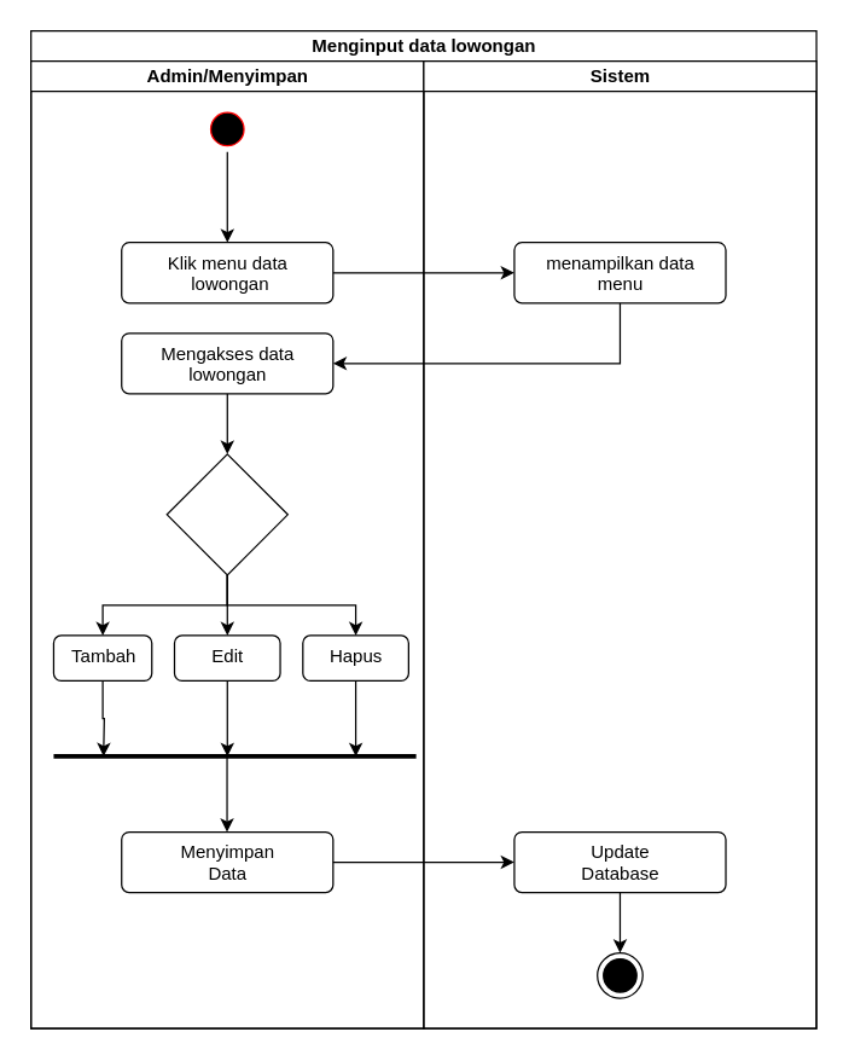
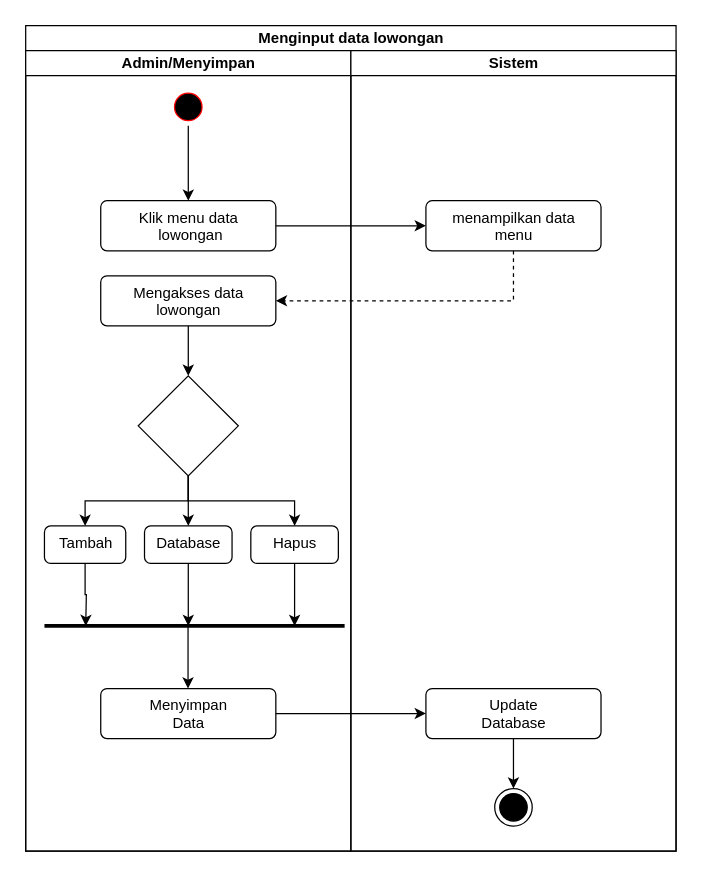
  <mxCell id="0" />
  <mxCell id="1" parent="0" />
  <mxCell id="2" value="Menginput data lowongan" style="swimlane;childLayout=stackLayout;resizeParent=1;resizeParentMax=0;startSize=20;html=1;" parent="1" vertex="1"><mxGeometry x="20" y="20" width="520" height="660" as="geometry" /></mxCell>
  <mxCell id="3" style="edgeStyle=orthogonalEdgeStyle;rounded=0;orthogonalLoop=1;jettySize=auto;html=1;exitX=1;exitY=0.5;exitDx=0;exitDy=0;entryX=0;entryY=0.5;entryDx=0;entryDy=0;" parent="2" source="8" target="22" edge="1"><mxGeometry relative="1" as="geometry" /></mxCell>
- <mxCell id="4" style="edgeStyle=orthogonalEdgeStyle;rounded=0;orthogonalLoop=1;jettySize=auto;html=1;exitX=0.5;exitY=1;exitDx=0;exitDy=0;entryX=1;entryY=0.5;entryDx=0;entryDy=0;" parent="2" source="22" target="10" edge="1"><mxGeometry relative="1" as="geometry" /></mxCell>
+ <mxCell id="4" style="edgeStyle=orthogonalEdgeStyle;rounded=0;orthogonalLoop=1;jettySize=auto;html=1;exitX=0.5;exitY=1;exitDx=0;exitDy=0;entryX=1;entryY=0.5;entryDx=0;entryDy=0;dashed=1;" parent="2" source="22" target="10" edge="1"><mxGeometry relative="1" as="geometry" /></mxCell>
  <mxCell id="5" value="Admin/Menyimpan" style="swimlane;startSize=20;html=1;" parent="2" vertex="1"><mxGeometry y="20" width="260" height="640" as="geometry" /></mxCell>
  <mxCell id="6" value="" style="edgeStyle=orthogonalEdgeStyle;rounded=0;orthogonalLoop=1;jettySize=auto;html=1;" edge="1" parent="5" source="7" target="8"><mxGeometry relative="1" as="geometry" /></mxCell>
  <mxCell id="7" value="" style="ellipse;html=1;shape=startState;fillColor=#000000;strokeColor=#ff0000;" parent="5" vertex="1"><mxGeometry x="115.0" y="30" width="30" height="30" as="geometry" /></mxCell>
  <mxCell id="8" value="Klik menu data&lt;br&gt;&amp;nbsp;lowongan" style="html=1;align=center;verticalAlign=top;rounded=1;absoluteArcSize=1;arcSize=10;dashed=0;" parent="5" vertex="1"><mxGeometry x="60.0" y="120" width="140" height="40" as="geometry" /></mxCell>
  <mxCell id="9" style="edgeStyle=orthogonalEdgeStyle;rounded=0;orthogonalLoop=1;jettySize=auto;html=1;exitX=0.5;exitY=1;exitDx=0;exitDy=0;entryX=0.5;entryY=0;entryDx=0;entryDy=0;" parent="5" source="10" target="14" edge="1"><mxGeometry relative="1" as="geometry" /></mxCell>
  <mxCell id="10" value="Mengakses data&lt;br&gt;lowongan" style="html=1;align=center;verticalAlign=top;rounded=1;absoluteArcSize=1;arcSize=10;dashed=0;" parent="5" vertex="1"><mxGeometry x="60" y="180" width="140" height="40" as="geometry" /></mxCell>
  <mxCell id="11" style="edgeStyle=orthogonalEdgeStyle;rounded=0;orthogonalLoop=1;jettySize=auto;html=1;exitX=0.5;exitY=1;exitDx=0;exitDy=0;entryX=0.5;entryY=0;entryDx=0;entryDy=0;" edge="1" parent="5" source="14" target="16"><mxGeometry relative="1" as="geometry" /></mxCell>
  <mxCell id="12" style="edgeStyle=orthogonalEdgeStyle;rounded=0;orthogonalLoop=1;jettySize=auto;html=1;exitX=0.5;exitY=1;exitDx=0;exitDy=0;entryX=0.5;entryY=0;entryDx=0;entryDy=0;" edge="1" parent="5" source="14" target="15"><mxGeometry relative="1" as="geometry" /></mxCell>
  <mxCell id="13" style="edgeStyle=orthogonalEdgeStyle;rounded=0;orthogonalLoop=1;jettySize=auto;html=1;exitX=0.5;exitY=1;exitDx=0;exitDy=0;entryX=0.5;entryY=0;entryDx=0;entryDy=0;" edge="1" parent="5" source="14" target="17"><mxGeometry relative="1" as="geometry" /></mxCell>
  <mxCell id="14" value="" style="rhombus;whiteSpace=wrap;html=1;" parent="5" vertex="1"><mxGeometry x="90" y="260" width="80" height="80" as="geometry" /></mxCell>
  <mxCell id="15" value="Tambah" style="html=1;align=center;verticalAlign=top;rounded=1;absoluteArcSize=1;arcSize=10;dashed=0;" vertex="1" parent="5"><mxGeometry x="15" y="380" width="65" height="30" as="geometry" /></mxCell>
- <mxCell id="16" value="Edit" style="html=1;align=center;verticalAlign=top;rounded=1;absoluteArcSize=1;arcSize=10;dashed=0;" vertex="1" parent="5"><mxGeometry x="95" y="380" width="70" height="30" as="geometry" /></mxCell>
+ <mxCell id="16" value="Database" style="html=1;align=center;verticalAlign=top;rounded=1;absoluteArcSize=1;arcSize=10;dashed=0;" vertex="1" parent="5"><mxGeometry x="95" y="380" width="70" height="30" as="geometry" /></mxCell>
  <mxCell id="17" value="Hapus" style="html=1;align=center;verticalAlign=top;rounded=1;absoluteArcSize=1;arcSize=10;dashed=0;" vertex="1" parent="5"><mxGeometry x="180" y="380" width="70" height="30" as="geometry" /></mxCell>
  <mxCell id="18" value="" style="endArrow=none;startArrow=none;endFill=0;startFill=0;html=1;verticalAlign=bottom;labelBackgroundColor=none;strokeWidth=3;rounded=0;" edge="1" parent="5"><mxGeometry width="160" relative="1" as="geometry"><mxPoint x="15" y="460" as="sourcePoint" /><mxPoint x="255" y="460" as="targetPoint" /></mxGeometry></mxCell>
  <mxCell id="19" value="Menyimpan&lt;br&gt;Data" style="html=1;align=center;verticalAlign=top;rounded=1;absoluteArcSize=1;arcSize=10;dashed=0;" vertex="1" parent="5"><mxGeometry x="60" y="510" width="140" height="40" as="geometry" /></mxCell>
  <mxCell id="20" style="edgeStyle=orthogonalEdgeStyle;rounded=0;orthogonalLoop=1;jettySize=auto;html=1;exitX=0.5;exitY=1;exitDx=0;exitDy=0;" edge="1" parent="5"><mxGeometry relative="1" as="geometry"><mxPoint x="129.81" y="510" as="targetPoint" /><mxPoint x="129.81" y="460" as="sourcePoint" /></mxGeometry></mxCell>
  <mxCell id="21" value="Sistem" style="swimlane;startSize=20;html=1;" parent="2" vertex="1"><mxGeometry x="260" y="20" width="260" height="640" as="geometry" /></mxCell>
  <mxCell id="22" value="menampilkan data&lt;br&gt;menu" style="html=1;align=center;verticalAlign=top;rounded=1;absoluteArcSize=1;arcSize=10;dashed=0;" parent="21" vertex="1"><mxGeometry x="60.0" y="120" width="140" height="40" as="geometry" /></mxCell>
  <mxCell id="23" style="edgeStyle=orthogonalEdgeStyle;rounded=0;orthogonalLoop=1;jettySize=auto;html=1;exitX=0.5;exitY=1;exitDx=0;exitDy=0;entryX=0.5;entryY=0;entryDx=0;entryDy=0;" edge="1" parent="21" source="24" target="25"><mxGeometry relative="1" as="geometry" /></mxCell>
  <mxCell id="24" value="Update&lt;br&gt;Database" style="html=1;align=center;verticalAlign=top;rounded=1;absoluteArcSize=1;arcSize=10;dashed=0;" vertex="1" parent="21"><mxGeometry x="60" y="510" width="140" height="40" as="geometry" /></mxCell>
  <mxCell id="25" value="" style="ellipse;html=1;shape=endState;fillColor=strokeColor;" vertex="1" parent="21"><mxGeometry x="115" y="590" width="30" height="30" as="geometry" /></mxCell>
  <mxCell id="26" style="edgeStyle=orthogonalEdgeStyle;rounded=0;orthogonalLoop=1;jettySize=auto;html=1;exitX=1;exitY=0.5;exitDx=0;exitDy=0;entryX=0;entryY=0.5;entryDx=0;entryDy=0;" edge="1" parent="2" source="19" target="24"><mxGeometry relative="1" as="geometry" /></mxCell>
  <mxCell id="27" style="edgeStyle=orthogonalEdgeStyle;rounded=0;orthogonalLoop=1;jettySize=auto;html=1;exitX=0.5;exitY=1;exitDx=0;exitDy=0;" edge="1" parent="1" source="15"><mxGeometry relative="1" as="geometry"><mxPoint x="68" y="500" as="targetPoint" /></mxGeometry></mxCell>
  <mxCell id="28" style="edgeStyle=orthogonalEdgeStyle;rounded=0;orthogonalLoop=1;jettySize=auto;html=1;exitX=0.5;exitY=1;exitDx=0;exitDy=0;" edge="1" parent="1" source="16"><mxGeometry relative="1" as="geometry"><mxPoint x="150" y="500" as="targetPoint" /></mxGeometry></mxCell>
  <mxCell id="29" style="edgeStyle=orthogonalEdgeStyle;rounded=0;orthogonalLoop=1;jettySize=auto;html=1;exitX=0.5;exitY=1;exitDx=0;exitDy=0;" edge="1" parent="1" source="17"><mxGeometry relative="1" as="geometry"><mxPoint x="235" y="500" as="targetPoint" /></mxGeometry></mxCell>
